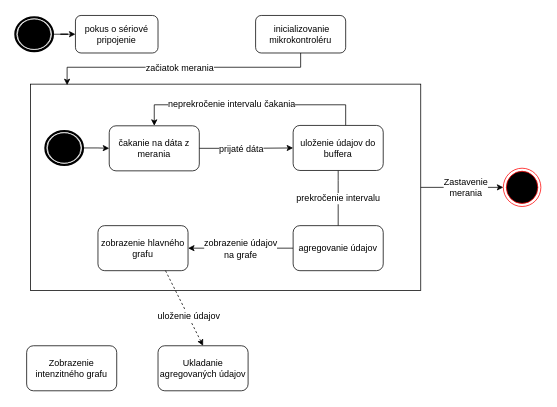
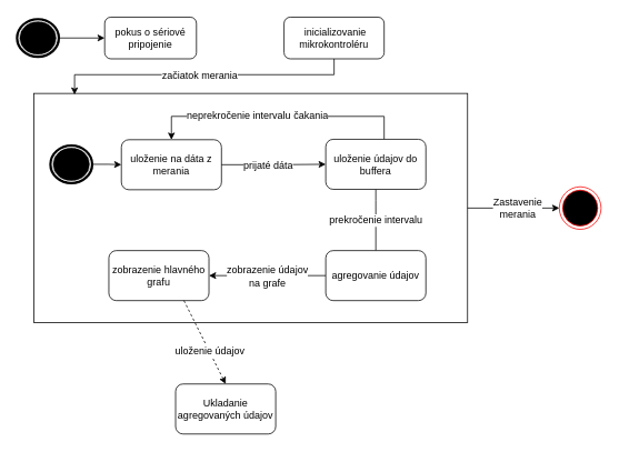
  <mxCell id="0" />
  <mxCell id="1" parent="0" />
  <mxCell id="2" style="edgeStyle=orthogonalEdgeStyle;rounded=0;orthogonalLoop=1;jettySize=auto;html=1;entryX=0;entryY=0.5;entryDx=0;entryDy=0;" edge="1" parent="1" source="4" target="28"><mxGeometry relative="1" as="geometry" /></mxCell>
  <mxCell id="3" value="Zastavenie&lt;br&gt;merania" style="text;html=1;resizable=0;points=[];align=center;verticalAlign=middle;labelBackgroundColor=#ffffff;" vertex="1" connectable="0" parent="2"><mxGeometry x="0.227" y="1" relative="1" as="geometry"><mxPoint x="-7.5" y="0.5" as="offset" /></mxGeometry></mxCell>
  <mxCell id="4" value="" style="rounded=0;whiteSpace=wrap;html=1;fillColor=none;" vertex="1" parent="1"><mxGeometry x="40" y="111.5" width="520" height="275" as="geometry" /></mxCell>
  <mxCell id="5" style="edgeStyle=orthogonalEdgeStyle;rounded=0;orthogonalLoop=1;jettySize=auto;html=1;" edge="1" parent="1" source="6" target="7"><mxGeometry relative="1" as="geometry" /></mxCell>
  <mxCell id="6" value="" style="shape=mxgraph.bpmn.shape;html=1;verticalLabelPosition=bottom;labelBackgroundColor=#ffffff;verticalAlign=top;align=center;perimeter=ellipsePerimeter;outlineConnect=0;outline=end;symbol=terminate;" vertex="1" parent="1"><mxGeometry x="20" y="22.5" width="50" height="45" as="geometry" /></mxCell>
- <mxCell id="7" value="pokus o sériové pripojenie" style="rounded=1;whiteSpace=wrap;html=1;" vertex="1" parent="1"><mxGeometry x="100" y="20" width="110" height="50" as="geometry" /></mxCell>
+ <mxCell id="7" value="pokus o sériové pripojenie" style="rounded=1;whiteSpace=wrap;html=1;" vertex="1" parent="1"><mxGeometry x="125" y="20" width="110" height="50" as="geometry" /></mxCell>
  <mxCell id="8" style="edgeStyle=orthogonalEdgeStyle;rounded=0;orthogonalLoop=1;jettySize=auto;html=1;entryX=0;entryY=0.5;entryDx=0;entryDy=0;" edge="1" parent="1" source="9" target="10"><mxGeometry relative="1" as="geometry" /></mxCell>
  <mxCell id="9" value="" style="shape=mxgraph.bpmn.shape;html=1;verticalLabelPosition=bottom;labelBackgroundColor=#ffffff;verticalAlign=top;align=center;perimeter=ellipsePerimeter;outlineConnect=0;outline=end;symbol=terminate;" vertex="1" parent="1"><mxGeometry x="60" y="174" width="50" height="45" as="geometry" /></mxCell>
- <mxCell id="10" value="čakanie na dáta z merania" style="rounded=1;whiteSpace=wrap;html=1;" vertex="1" parent="1"><mxGeometry x="145" y="167" width="120" height="60" as="geometry" /></mxCell>
+ <mxCell id="10" value="uloženie na dáta z merania" style="rounded=1;whiteSpace=wrap;html=1;" vertex="1" parent="1"><mxGeometry x="145" y="167" width="120" height="60" as="geometry" /></mxCell>
  <mxCell id="11" style="edgeStyle=orthogonalEdgeStyle;rounded=0;orthogonalLoop=1;jettySize=auto;html=1;entryX=0;entryY=0.5;entryDx=0;entryDy=0;exitX=1;exitY=0.5;exitDx=0;exitDy=0;" edge="1" parent="1" source="10" target="17"><mxGeometry relative="1" as="geometry"><mxPoint x="467.5" y="196.833" as="sourcePoint" /></mxGeometry></mxCell>
  <mxCell id="12" value="prijaté dáta" style="text;html=1;resizable=0;points=[];align=center;verticalAlign=middle;labelBackgroundColor=#ffffff;" vertex="1" connectable="0" parent="11"><mxGeometry x="-0.264" y="-2" relative="1" as="geometry"><mxPoint x="9" y="-2" as="offset" /></mxGeometry></mxCell>
  <mxCell id="13" style="edgeStyle=orthogonalEdgeStyle;rounded=0;orthogonalLoop=1;jettySize=auto;html=1;entryX=0.5;entryY=0;entryDx=0;entryDy=0;" edge="1" parent="1" source="17" target="10"><mxGeometry relative="1" as="geometry"><mxPoint x="215" y="139" as="targetPoint" /><Array as="points"><mxPoint x="460" y="139" /><mxPoint x="205" y="139" /></Array></mxGeometry></mxCell>
  <mxCell id="14" value="neprekročenie intervalu čakania" style="text;html=1;resizable=0;points=[];align=center;verticalAlign=middle;labelBackgroundColor=#ffffff;" vertex="1" connectable="0" parent="13"><mxGeometry x="0.159" y="-1" relative="1" as="geometry"><mxPoint as="offset" /></mxGeometry></mxCell>
  <mxCell id="15" style="edgeStyle=orthogonalEdgeStyle;rounded=0;orthogonalLoop=1;jettySize=auto;html=1;entryX=0.5;entryY=0;entryDx=0;entryDy=0;endArrow=none;" edge="1" parent="1" source="17" target="20"><mxGeometry relative="1" as="geometry"><Array as="points"><mxPoint x="450" y="240" /><mxPoint x="450" y="240" /></Array></mxGeometry></mxCell>
  <mxCell id="16" value="prekročenie intervalu " style="text;html=1;resizable=0;points=[];align=center;verticalAlign=middle;labelBackgroundColor=#ffffff;" vertex="1" connectable="0" parent="15"><mxGeometry x="0.245" y="1" relative="1" as="geometry"><mxPoint x="-1.5" y="-9" as="offset" /></mxGeometry></mxCell>
  <mxCell id="17" value="uloženie údajov do buffera" style="rounded=1;whiteSpace=wrap;html=1;" vertex="1" parent="1"><mxGeometry x="390" y="166.5" width="120" height="60" as="geometry" /></mxCell>
  <mxCell id="18" style="edgeStyle=orthogonalEdgeStyle;rounded=0;orthogonalLoop=1;jettySize=auto;html=1;" edge="1" parent="1" source="20" target="21"><mxGeometry relative="1" as="geometry" /></mxCell>
  <mxCell id="19" value="zobrazenie údajov&lt;br&gt;na grafe" style="text;html=1;resizable=0;points=[];align=center;verticalAlign=middle;labelBackgroundColor=#ffffff;" vertex="1" connectable="0" parent="18"><mxGeometry x="0.241" relative="1" as="geometry"><mxPoint x="16.5" as="offset" /></mxGeometry></mxCell>
  <mxCell id="20" value="agregovanie údajov" style="rounded=1;whiteSpace=wrap;html=1;" vertex="1" parent="1"><mxGeometry x="390" y="300" width="120" height="60" as="geometry" /></mxCell>
  <mxCell id="21" value="zobrazenie hlavného grafu" style="rounded=1;whiteSpace=wrap;html=1;" vertex="1" parent="1"><mxGeometry x="130" y="300" width="120" height="60" as="geometry" /></mxCell>
  <mxCell id="22" style="edgeStyle=orthogonalEdgeStyle;rounded=0;orthogonalLoop=1;jettySize=auto;html=1;entryX=0.094;entryY=0.005;entryDx=0;entryDy=0;entryPerimeter=0;" edge="1" parent="1" source="24" target="4"><mxGeometry relative="1" as="geometry"><Array as="points"><mxPoint x="400" y="89" /><mxPoint x="89" y="89" /></Array></mxGeometry></mxCell>
  <mxCell id="23" value="začiatok merania" style="text;html=1;resizable=0;points=[];align=center;verticalAlign=middle;labelBackgroundColor=#ffffff;" vertex="1" connectable="0" parent="22"><mxGeometry x="-0.2" relative="1" as="geometry"><mxPoint x="-39" y="0.5" as="offset" /></mxGeometry></mxCell>
  <mxCell id="24" value="&amp;nbsp;inicializovanie mikrokontroléru" style="rounded=1;whiteSpace=wrap;html=1;fillColor=none;" vertex="1" parent="1"><mxGeometry x="340" y="20" width="120" height="50" as="geometry" /></mxCell>
  <mxCell id="25" value="Ukladanie agregovaných údajov" style="rounded=1;whiteSpace=wrap;html=1;fillColor=none;" vertex="1" parent="1"><mxGeometry x="210" y="460" width="120" height="60" as="geometry" /></mxCell>
  <mxCell id="26" value="" style="endArrow=classic;html=1;exitX=0.75;exitY=1;exitDx=0;exitDy=0;entryX=0.5;entryY=0;entryDx=0;entryDy=0;dashed=1;" edge="1" parent="1" source="21" target="25"><mxGeometry width="50" height="50" relative="1" as="geometry"><mxPoint x="440" y="440" as="sourcePoint" /><mxPoint x="490" y="390" as="targetPoint" /></mxGeometry></mxCell>
  <mxCell id="27" value="uloženie údajov" style="text;html=1;resizable=0;points=[];align=center;verticalAlign=middle;labelBackgroundColor=#ffffff;" vertex="1" connectable="0" parent="26"><mxGeometry x="0.219" relative="1" as="geometry"><mxPoint as="offset" /></mxGeometry></mxCell>
  <mxCell id="28" value="" style="ellipse;html=1;shape=endState;fillColor=#000000;strokeColor=#ff0000;" vertex="1" parent="1"><mxGeometry x="670" y="223.5" width="50" height="51" as="geometry" /></mxCell>
- <mxCell id="29" value="Zobrazenie intenzitného grafu" style="rounded=1;whiteSpace=wrap;html=1;fillColor=none;" vertex="1" parent="1"><mxGeometry x="35" y="460" width="120" height="60" as="geometry" /></mxCell>
